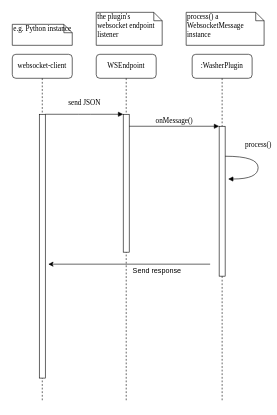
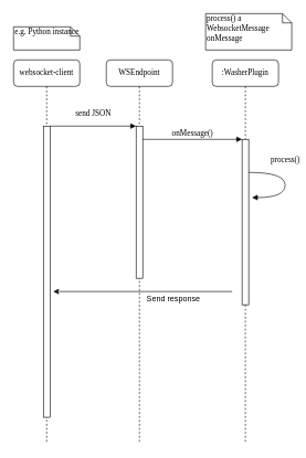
  <mxCell id="0" />
  <mxCell id="1" parent="0" />
  <mxCell id="2" value="WSEndpoint&lt;br&gt;" parent="1" vertex="1" style="shape=umlLifeline;perimeter=lifelinePerimeter;whiteSpace=wrap;html=1;container=1;collapsible=0;recursiveResize=0;outlineConnect=0;rounded=1;shadow=0;comic=0;labelBackgroundColor=none;strokeColor=#000000;strokeWidth=1;fillColor=#FFFFFF;fontFamily=Verdana;fontSize=12;fontColor=#000000;align=center;"><mxGeometry as="geometry" height="580" width="100" y="90" x="160" /></mxCell>
  <mxCell id="3" value="" parent="2" vertex="1" style="html=1;points=[];perimeter=orthogonalPerimeter;rounded=0;shadow=0;comic=0;labelBackgroundColor=none;strokeColor=#000000;strokeWidth=1;fillColor=#FFFFFF;fontFamily=Verdana;fontSize=12;fontColor=#000000;align=center;"><mxGeometry as="geometry" height="230" width="10" y="100" x="45" /></mxCell>
  <mxCell id="4" value=":WasherPlugin&lt;br&gt;" parent="1" vertex="1" style="shape=umlLifeline;perimeter=lifelinePerimeter;whiteSpace=wrap;html=1;container=1;collapsible=0;recursiveResize=0;outlineConnect=0;rounded=1;shadow=0;comic=0;labelBackgroundColor=none;strokeColor=#000000;strokeWidth=1;fillColor=#FFFFFF;fontFamily=Verdana;fontSize=12;fontColor=#000000;align=center;"><mxGeometry as="geometry" height="580" width="100" y="90" x="320" /></mxCell>
  <mxCell id="5" value="" parent="4" vertex="1" style="html=1;points=[];perimeter=orthogonalPerimeter;rounded=0;shadow=0;comic=0;labelBackgroundColor=none;strokeColor=#000000;strokeWidth=1;fillColor=#FFFFFF;fontFamily=Verdana;fontSize=12;fontColor=#000000;align=center;"><mxGeometry as="geometry" height="250" width="10" y="120" x="45" /></mxCell>
  <mxCell id="6" value="websocket-client&lt;br&gt;" parent="1" vertex="1" style="shape=umlLifeline;perimeter=lifelinePerimeter;whiteSpace=wrap;html=1;container=1;collapsible=0;recursiveResize=0;outlineConnect=0;rounded=1;shadow=0;comic=0;labelBackgroundColor=none;strokeColor=#000000;strokeWidth=1;fillColor=#FFFFFF;fontFamily=Verdana;fontSize=12;fontColor=#000000;align=center;"><mxGeometry as="geometry" height="580" width="100" y="90" x="20" /></mxCell>
  <mxCell id="7" value="" parent="6" vertex="1" style="html=1;points=[];perimeter=orthogonalPerimeter;rounded=0;shadow=0;comic=0;labelBackgroundColor=none;strokeColor=#000000;strokeWidth=1;fillColor=#FFFFFF;fontFamily=Verdana;fontSize=12;fontColor=#000000;align=center;"><mxGeometry as="geometry" height="440" width="10" y="100" x="45" /></mxCell>
  <mxCell id="8" value="send JSON&lt;br&gt;" parent="1" style="html=1;verticalAlign=bottom;endArrow=block;entryX=0;entryY=0;labelBackgroundColor=none;fontFamily=Verdana;fontSize=12;edgeStyle=elbowEdgeStyle;elbow=vertical;" edge="1" target="3" source="7"><mxGeometry as="geometry" y="10" relative="1"><mxPoint as="sourcePoint" y="200" x="140" /><mxPoint as="offset" /></mxGeometry></mxCell>
  <mxCell id="9" value="onMessage()&lt;br&gt;" parent="1" style="html=1;verticalAlign=bottom;endArrow=block;entryX=0;entryY=0;labelBackgroundColor=none;fontFamily=Verdana;fontSize=12;edgeStyle=elbowEdgeStyle;elbow=vertical;" edge="1" target="5" source="3"><mxGeometry as="geometry" relative="1"><mxPoint as="sourcePoint" y="210" x="290" /></mxGeometry></mxCell>
  <mxCell id="10" value="e.g. Python instance&lt;br&gt;" parent="1" vertex="1" style="shape=note;whiteSpace=wrap;html=1;size=14;verticalAlign=top;align=left;spacingTop=-6;rounded=0;shadow=0;comic=0;labelBackgroundColor=none;strokeColor=#000000;strokeWidth=1;fillColor=#FFFFFF;fontFamily=Verdana;fontSize=12;fontColor=#000000;"><mxGeometry as="geometry" height="35" width="100" y="40" x="20" /></mxCell>
- <mxCell id="11" value="the plugin's websocket endpoint listener&lt;br&gt;" parent="1" vertex="1" style="shape=note;whiteSpace=wrap;html=1;size=14;verticalAlign=top;align=left;spacingTop=-6;rounded=0;shadow=0;comic=0;labelBackgroundColor=none;strokeColor=#000000;strokeWidth=1;fillColor=#FFFFFF;fontFamily=Verdana;fontSize=12;fontColor=#000000;"><mxGeometry as="geometry" height="55" width="110" y="20" x="160" /></mxCell>
- <mxCell id="12" value="process() a WebsocketMessage instance&lt;br&gt;" parent="1" vertex="1" style="shape=note;whiteSpace=wrap;html=1;size=14;verticalAlign=top;align=left;spacingTop=-6;rounded=0;shadow=0;comic=0;labelBackgroundColor=none;strokeColor=#000000;strokeWidth=1;fillColor=#FFFFFF;fontFamily=Verdana;fontSize=12;fontColor=#000000;"><mxGeometry as="geometry" height="55" width="130" y="20" x="310" /></mxCell>
+ <mxCell id="12" value="process() a WebsocketMessage onMessage&lt;br&gt;" parent="1" vertex="1" style="shape=note;whiteSpace=wrap;html=1;size=14;verticalAlign=top;align=left;spacingTop=-6;rounded=0;shadow=0;comic=0;labelBackgroundColor=none;strokeColor=#000000;strokeWidth=1;fillColor=#FFFFFF;fontFamily=Verdana;fontSize=12;fontColor=#000000;"><mxGeometry as="geometry" height="55" width="130" y="20" x="310" /></mxCell>
  <mxCell id="13" value="process()&lt;br&gt;" parent="1" style="html=1;verticalAlign=bottom;endArrow=block;labelBackgroundColor=none;fontFamily=Verdana;fontSize=12;elbow=vertical;edgeStyle=orthogonalEdgeStyle;curved=1;entryX=1;entryY=0.286;entryPerimeter=0;exitX=1.038;exitY=0.345;exitPerimeter=0;" edge="1"><mxGeometry as="geometry" y="10" x="-0.231" relative="1"><mxPoint as="sourcePoint" y="260" x="375" /><mxPoint as="targetPoint" y="298" x="380" /><Array as="points"><mxPoint y="260" x="430" /><mxPoint y="298" x="430" /></Array><mxPoint as="offset" y="-10" x="-10" /></mxGeometry></mxCell>
  <mxCell id="14" value="" parent="1" style="endArrow=classic;html=1;" edge="1"><mxGeometry as="geometry" height="50" width="50" relative="1"><mxPoint as="sourcePoint" y="440" x="350" /><mxPoint as="targetPoint" y="440" x="80" /></mxGeometry></mxCell>
  <mxCell id="15" value="Send response&lt;br&gt;" parent="14" vertex="1" style="text;html=1;resizable=0;points=[];align=center;verticalAlign=middle;labelBackgroundColor=#ffffff;" connectable="0"><mxGeometry as="geometry" y="5" x="-0.333" relative="1"><mxPoint as="offset" y="5" /></mxGeometry></mxCell>
